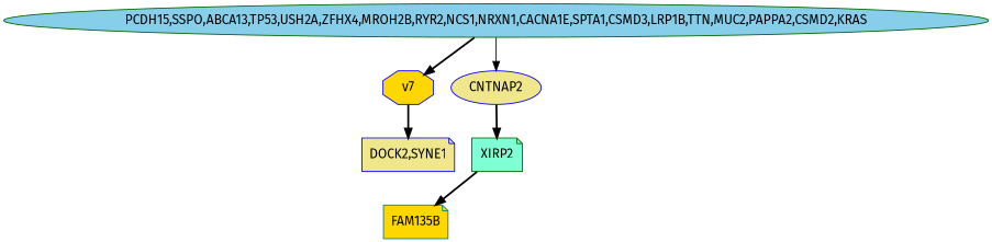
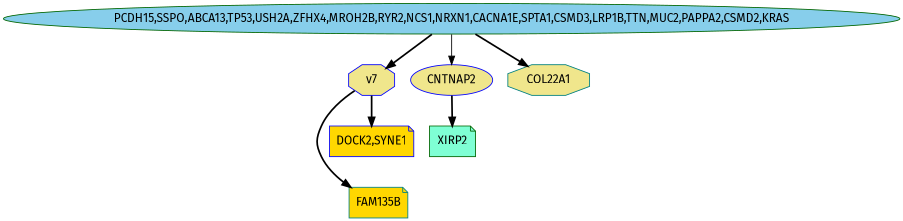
  digraph {
    fontname="Fira Sans"
    node [color=blue fillcolor=gold fontname="Fira Sans" shape=note style=filled]
    edge [fontname="Fira Sans" style=bold]
    n1 [color=teal label=FAM135B]
-   v7 [shape=octagon]
-   n3 [fillcolor=khaki label="DOCK2,SYNE1"]
+   v7 [fillcolor=khaki shape=octagon]
+   n3 [label="DOCK2,SYNE1"]
    n4 [fillcolor=khaki label=CNTNAP2 shape=ellipse]
    n5 [color=darkgreen fillcolor=aquamarine label=XIRP2]
    n6 [color=darkgreen fillcolor=skyblue label="PCDH15,SSPO,ABCA13,TP53,USH2A,ZFHX4,MROH2B,RYR2,NCS1,NRXN1,CACNA1E,SPTA1,CSMD3,LRP1B,TTN,MUC2,PAPPA2,CSMD2,KRAS" shape=ellipse]
-   n5 -> n1
+   n7 [color=teal fillcolor=khaki label=COL22A1 shape=octagon]
+   v7 -> n1
    v7 -> n3
    n4 -> n5
    n6 -> v7
    n6 -> n4 [style=solid]
+   n6 -> n7
  }
